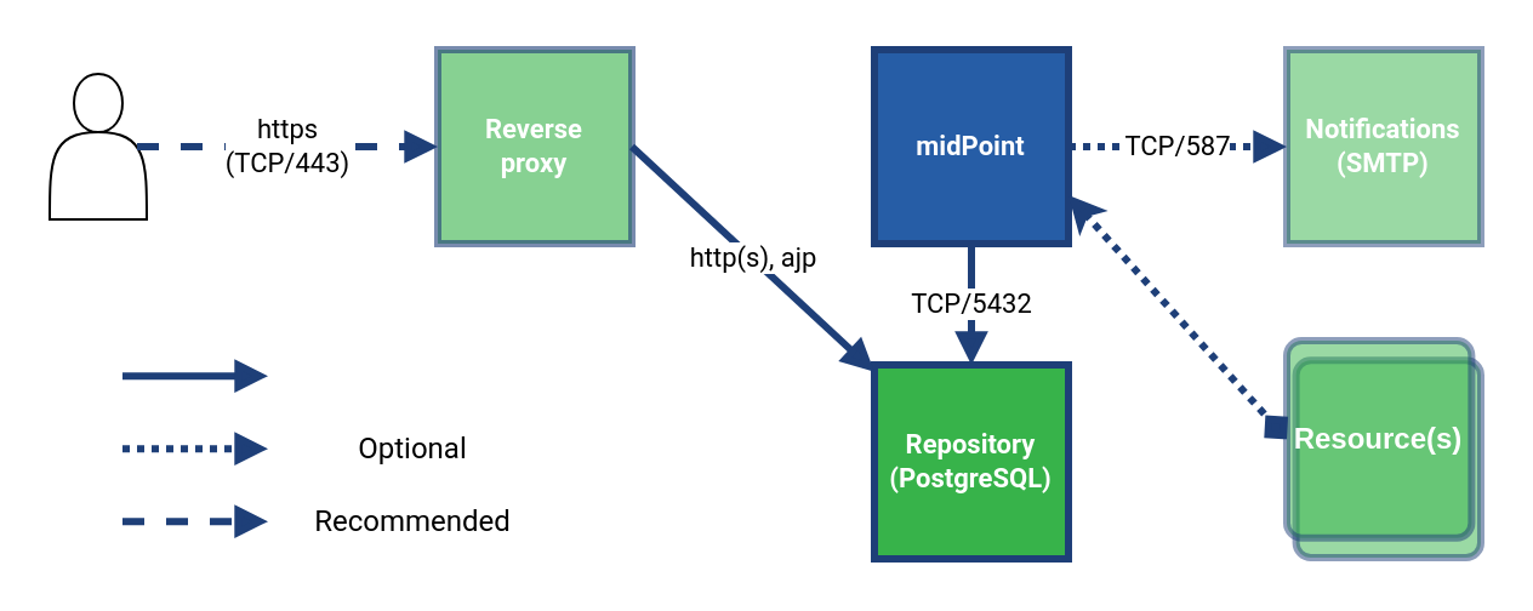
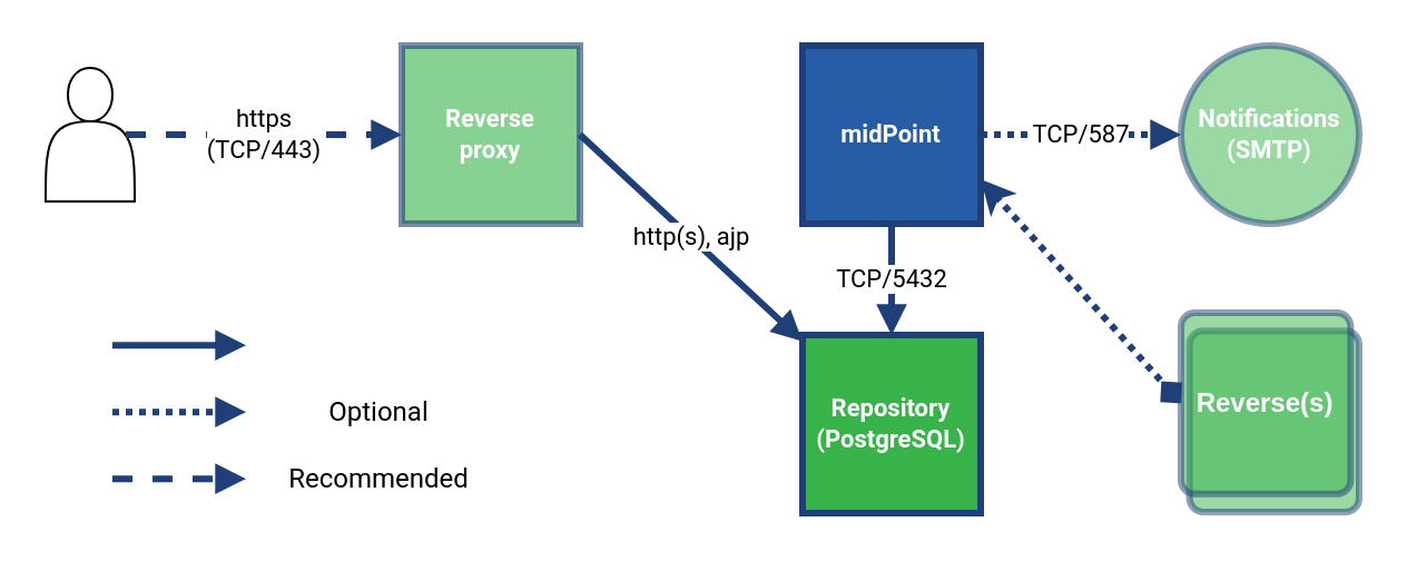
  <mxCell id="0" />
  <mxCell id="1" parent="0" />
  <mxCell id="2" value="" style="shape=actor;whiteSpace=wrap;html=1;" parent="1" vertex="1"><mxGeometry x="20" y="30" width="40" height="60" as="geometry" /></mxCell>
  <mxCell id="3" value="Optional" style="text;strokeColor=none;align=center;fillColor=none;html=1;verticalAlign=middle;whiteSpace=wrap;rounded=0;fontFamily=Roboto;fontSource=https%3A%2F%2Ffonts.googleapis.com%2Fcss%3Ffamily%3DRoboto;" parent="1" vertex="1"><mxGeometry x="140" y="170" width="60" height="30" as="geometry" /></mxCell>
  <mxCell id="4" value="Recommended" style="text;strokeColor=none;align=center;fillColor=none;html=1;verticalAlign=middle;whiteSpace=wrap;rounded=0;fontFamily=Roboto;fontSource=https%3A%2F%2Ffonts.googleapis.com%2Fcss%3Ffamily%3DRoboto;" parent="1" vertex="1"><mxGeometry x="140" y="200" width="60" height="30" as="geometry" /></mxCell>
  <mxCell id="5" value="&lt;div&gt;Reverse&lt;/div&gt;&lt;div&gt;proxy&lt;br&gt;&lt;/div&gt;" style="rounded=0;whiteSpace=wrap;html=1;strokeWidth=3;perimeterSpacing=0;glass=0;strokeColor=#1E3F78;fillColor=#37B34A;fontFamily=Roboto;fontSource=https%3A%2F%2Ffonts.googleapis.com%2Fcss%3Ffamily%3DRoboto;fontColor=#FFFFFF;fontSize=11;fontStyle=1;spacing=2;gradientColor=none;opacity=60;" parent="1" vertex="1"><mxGeometry x="180" y="20" width="80" height="80" as="geometry" /></mxCell>
  <mxCell id="6" value="midPoint" style="rounded=0;whiteSpace=wrap;html=1;strokeWidth=3;perimeterSpacing=0;glass=0;strokeColor=#1E3F78;fillColor=#265DA6;fontFamily=Roboto;fontSource=https%3A%2F%2Ffonts.googleapis.com%2Fcss%3Ffamily%3DRoboto;fontColor=#FFFFFF;fontSize=11;fontStyle=1;spacing=2;" parent="1" vertex="1"><mxGeometry x="360" y="20" width="80" height="80" as="geometry" /></mxCell>
  <mxCell id="7" value="&lt;div&gt;Repository&lt;/div&gt;&lt;div&gt;(PostgreSQL)&lt;/div&gt;" style="rounded=0;whiteSpace=wrap;html=1;strokeWidth=3;perimeterSpacing=0;glass=0;strokeColor=#1E3F78;fillColor=#37b34a;fontFamily=Roboto;fontSource=https%3A%2F%2Ffonts.googleapis.com%2Fcss%3Ffamily%3DRoboto;fontColor=#FFFFFF;fontSize=11;fontStyle=1;spacing=2;" parent="1" vertex="1"><mxGeometry x="360" y="150" width="80" height="80" as="geometry" /></mxCell>
- <mxCell id="8" value="&lt;div&gt;Notifications&lt;/div&gt;&lt;div&gt;(SMTP)&lt;/div&gt;" style="rounded=0;whiteSpace=wrap;html=1;strokeWidth=3;perimeterSpacing=0;glass=0;strokeColor=#1E3F78;fillColor=#37B34A;fontFamily=Roboto;fontSource=https%3A%2F%2Ffonts.googleapis.com%2Fcss%3Ffamily%3DRoboto;fontColor=#FFFFFF;fontSize=11;fontStyle=1;spacing=2;opacity=50;" parent="1" vertex="1"><mxGeometry x="530" y="20" width="80" height="80" as="geometry" /></mxCell>
+ <mxCell id="8" value="&lt;div&gt;Notifications&lt;/div&gt;&lt;div&gt;(SMTP)&lt;/div&gt;" style="ellipse;whiteSpace=wrap;html=1;strokeWidth=3;perimeterSpacing=0;glass=0;strokeColor=#1E3F78;fillColor=#37B34A;fontFamily=Roboto;fontSource=https%3A%2F%2Ffonts.googleapis.com%2Fcss%3Ffamily%3DRoboto;fontColor=#FFFFFF;fontSize=11;fontStyle=1;spacing=2;opacity=50;" parent="1" vertex="1"><mxGeometry x="530" y="20" width="80" height="80" as="geometry" /></mxCell>
  <mxCell id="9" value="" style="group;fontSize=11;dashed=1;opacity=50;" parent="1" vertex="1" connectable="0"><mxGeometry x="530" y="140" width="80" height="89.5" as="geometry" /></mxCell>
  <mxCell id="10" value="" style="rounded=1;whiteSpace=wrap;html=1;strokeWidth=3;arcSize=8;strokeColor=#1E3F78;fontStyle=1;spacing=2;fontSize=12;fillColor=#37B34A;opacity=50;" parent="9" vertex="1"><mxGeometry x="3.81" y="8.136" width="76.19" height="81.364" as="geometry" /></mxCell>
- <mxCell id="11" value="&lt;font color=&quot;#FFFFFF&quot;&gt;Resource(s)&lt;/font&gt;" style="rounded=1;whiteSpace=wrap;html=1;strokeWidth=3;arcSize=8;strokeColor=#1E3F78;fillColor=#37B34A;fontStyle=1;spacing=2;fontSize=12;opacity=50;" parent="9" vertex="1"><mxGeometry width="76.19" height="81.364" as="geometry" /></mxCell>
+ <mxCell id="11" value="&lt;font color=&quot;#FFFFFF&quot;&gt;Reverse(s)&lt;/font&gt;" style="rounded=1;whiteSpace=wrap;html=1;strokeWidth=3;arcSize=8;strokeColor=#1E3F78;fillColor=#37B34A;fontStyle=1;spacing=2;fontSize=12;opacity=50;" parent="9" vertex="1"><mxGeometry width="76.19" height="81.364" as="geometry" /></mxCell>
  <mxCell id="12" value="&lt;div&gt;https&lt;/div&gt;&lt;div&gt;(TCP/443)&lt;/div&gt;" style="endArrow=block;html=1;strokeWidth=3;strokeColor=#1E3F78;endFill=1;rounded=0;exitX=0.9;exitY=0.5;exitDx=0;exitDy=0;exitPerimeter=0;entryX=0;entryY=0.5;entryDx=0;entryDy=0;dashed=1;fontFamily=Roboto;fontSource=https%3A%2F%2Ffonts.googleapis.com%2Fcss%3Ffamily%3DRoboto;" parent="1" source="2" target="5" edge="1"><mxGeometry width="50" height="50" relative="1" as="geometry"><mxPoint x="280" y="270" as="sourcePoint" /><mxPoint x="420" y="270" as="targetPoint" /></mxGeometry></mxCell>
  <mxCell id="13" value="http(s), ajp" style="endArrow=block;html=1;strokeWidth=3;strokeColor=#1E3F78;endFill=1;rounded=0;exitX=1;exitY=0.5;exitDx=0;exitDy=0;fontFamily=Roboto;fontSource=https%3A%2F%2Ffonts.googleapis.com%2Fcss%3Ffamily%3DRoboto;" parent="1" source="5" target="7" edge="1"><mxGeometry width="50" height="50" relative="1" as="geometry"><mxPoint x="280" y="270" as="sourcePoint" /><mxPoint x="340" y="190" as="targetPoint" /></mxGeometry></mxCell>
  <mxCell id="14" value="" style="endArrow=diamond;html=1;strokeWidth=3;strokeColor=#1E3F78;endFill=1;dashed=1;dashPattern=1 1;rounded=0;startArrow=classic;startFill=1;exitX=1;exitY=0.75;exitDx=0;exitDy=0;entryX=0;entryY=0.5;entryDx=0;entryDy=0;" parent="1" source="6" target="11" edge="1"><mxGeometry width="50" height="50" relative="1" as="geometry"><mxPoint x="360" y="310" as="sourcePoint" /><mxPoint x="410" y="260" as="targetPoint" /></mxGeometry></mxCell>
  <mxCell id="15" value="TCP/5432" style="endArrow=block;html=1;strokeWidth=3;strokeColor=#1E3F78;endFill=1;rounded=0;exitX=0.5;exitY=1;exitDx=0;exitDy=0;fontFamily=Roboto;fontSource=https%3A%2F%2Ffonts.googleapis.com%2Fcss%3Ffamily%3DRoboto;entryX=0.5;entryY=0;entryDx=0;entryDy=0;" parent="1" source="6" target="7" edge="1"><mxGeometry width="50" height="50" relative="1" as="geometry"><mxPoint x="290" y="170" as="sourcePoint" /><mxPoint x="350" y="140" as="targetPoint" /></mxGeometry></mxCell>
  <mxCell id="16" value="TCP/587" style="endArrow=block;html=1;strokeWidth=3;strokeColor=#1E3F78;endFill=1;dashed=1;dashPattern=1 1;rounded=0;exitX=1;exitY=0.5;exitDx=0;exitDy=0;entryX=0;entryY=0.5;entryDx=0;entryDy=0;fontFamily=Roboto;fontSource=https%3A%2F%2Ffonts.googleapis.com%2Fcss%3Ffamily%3DRoboto;" parent="1" source="6" target="8" edge="1"><mxGeometry width="50" height="50" relative="1" as="geometry"><mxPoint x="280" y="270" as="sourcePoint" /><mxPoint x="330" y="220" as="targetPoint" /></mxGeometry></mxCell>
  <mxCell id="17" value="" style="endArrow=block;html=1;strokeWidth=3;strokeColor=#1E3F78;endFill=1;rounded=0;" parent="1" edge="1"><mxGeometry width="50" height="50" relative="1" as="geometry"><mxPoint x="50" y="154.58" as="sourcePoint" /><mxPoint x="110" y="154.58" as="targetPoint" /></mxGeometry></mxCell>
  <mxCell id="18" value="" style="endArrow=block;html=1;strokeWidth=3;strokeColor=#1E3F78;endFill=1;rounded=0;dashed=1;dashPattern=1 1;" parent="1" edge="1"><mxGeometry width="50" height="50" relative="1" as="geometry"><mxPoint x="50" y="184.58" as="sourcePoint" /><mxPoint x="110" y="184.58" as="targetPoint" /></mxGeometry></mxCell>
  <mxCell id="19" value="" style="endArrow=block;html=1;strokeWidth=3;strokeColor=#1E3F78;endFill=1;rounded=0;dashed=1;" parent="1" edge="1"><mxGeometry width="50" height="50" relative="1" as="geometry"><mxPoint x="50" y="214.58" as="sourcePoint" /><mxPoint x="110" y="214.58" as="targetPoint" /></mxGeometry></mxCell>
